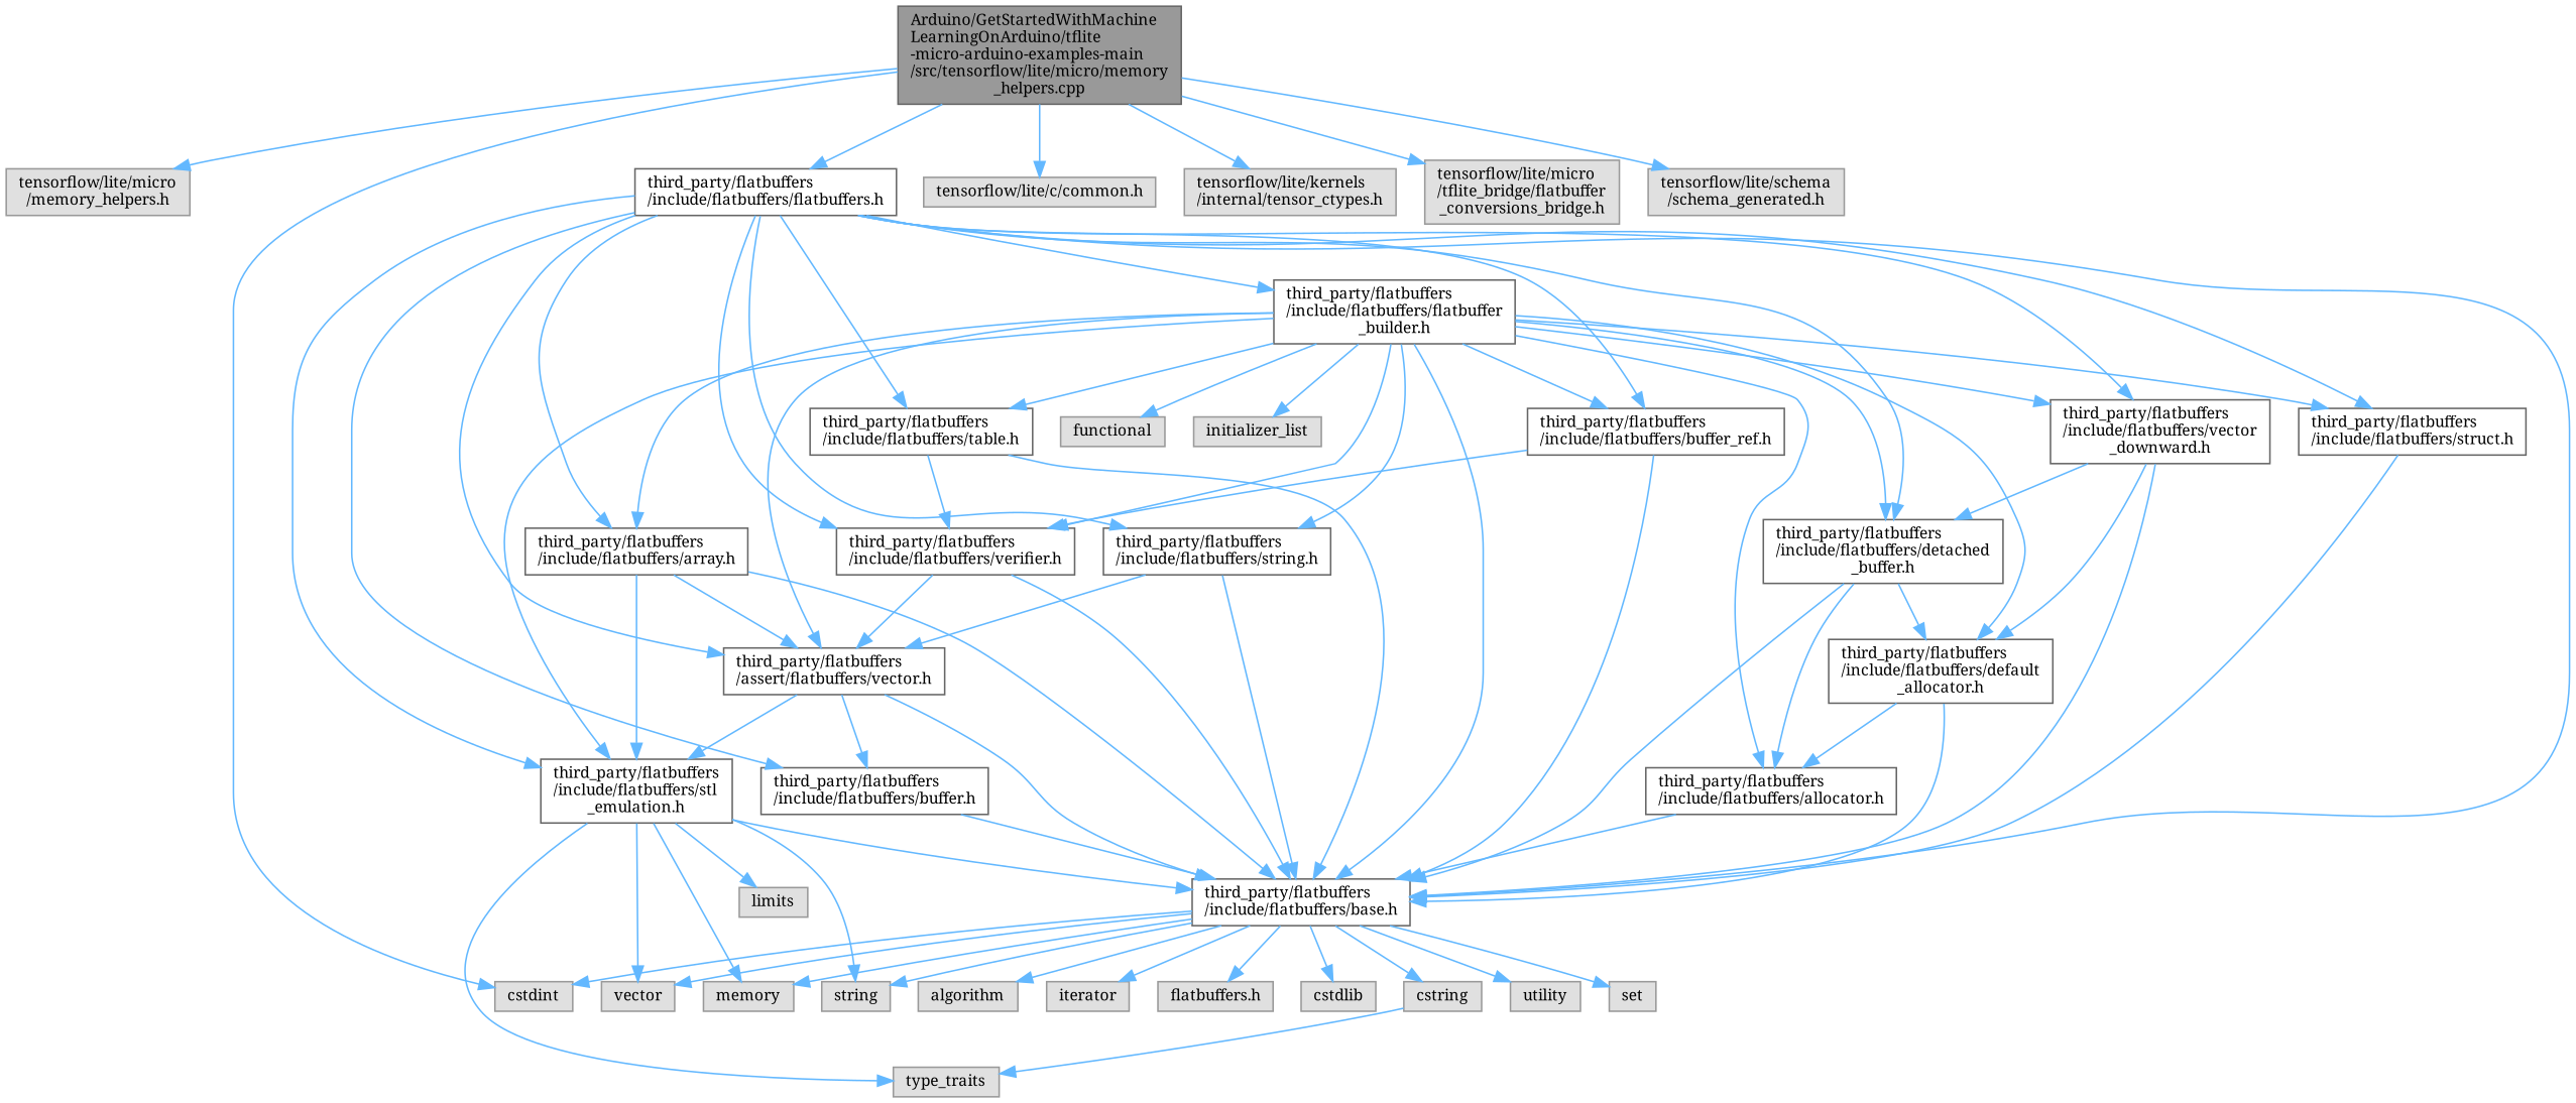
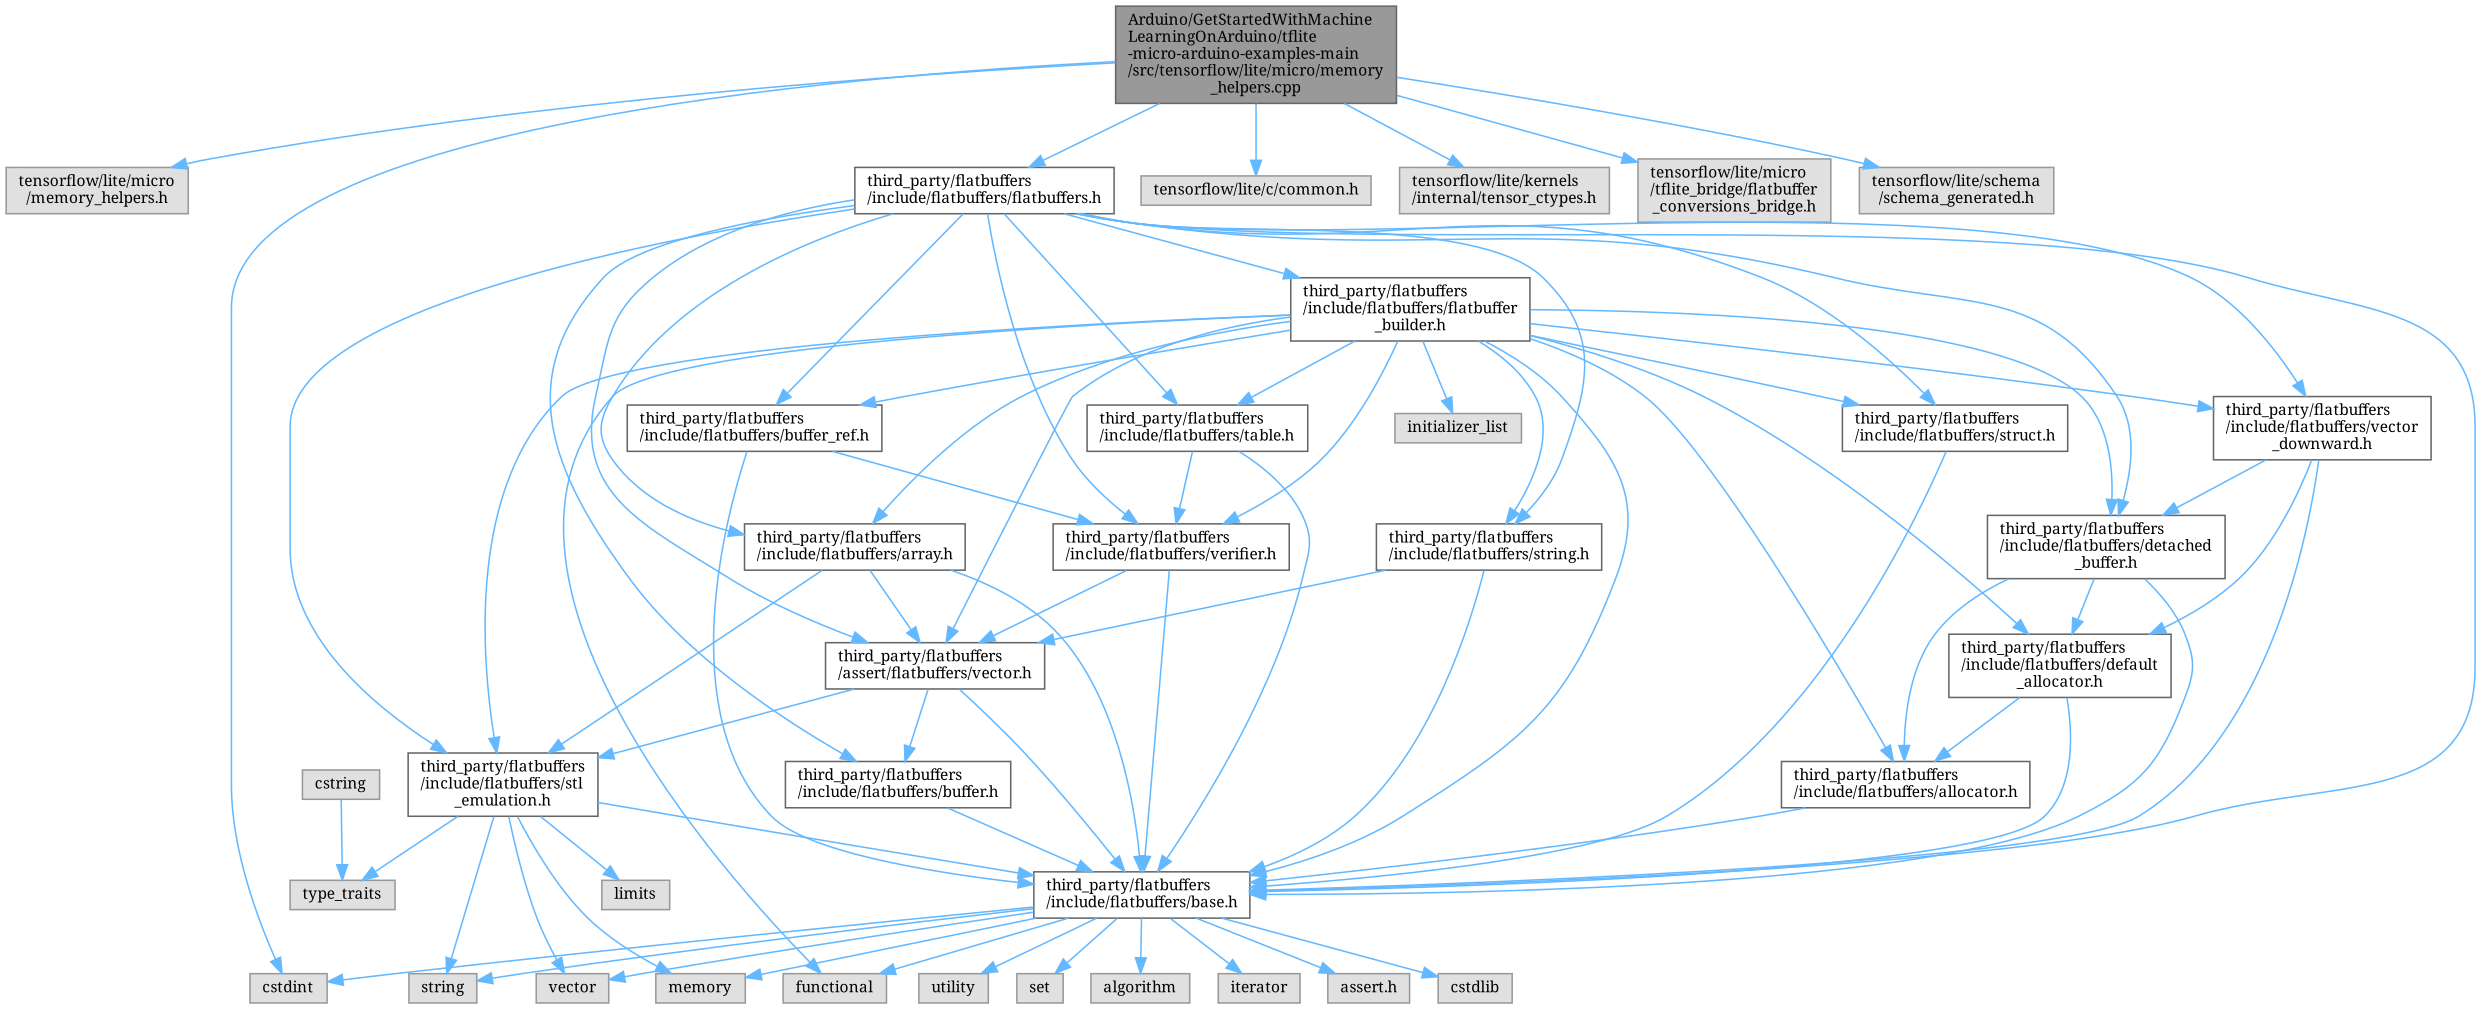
  digraph {
    fontname="Noto Serif"
    node [color=grey60 fillcolor="#E0E0E0" fontname="Noto Serif" fontsize=10 shape=box style=filled]
    edge [color=steelblue1 fontname="Noto Serif" fontsize=10 labelfontname=Helvetica labelfontsize=10 style=solid]
    n1 [color=gray40 fillcolor=grey60 fontcolor=black height=0.2 label="Arduino/GetStartedWithMachine\lLearningOnArduino/tflite\l-micro-arduino-examples-main\l/src/tensorflow/lite/micro/memory\l_helpers.cpp" width=0.4]
    n2 [height=0.2 label="tensorflow/lite/micro\l/memory_helpers.h" width=0.4]
    n3 [height=0.2 label=cstdint width=0.4]
    n4 [color=grey40 fillcolor=white height=0.2 label="third_party/flatbuffers\l/include/flatbuffers/flatbuffers.h" width=0.4]
    n5 [height=0.2 label="tensorflow/lite/c/common.h" width=0.4]
    n6 [height=0.2 label="tensorflow/lite/kernels\l/internal/tensor_ctypes.h" width=0.4]
    n7 [height=0.2 label="tensorflow/lite/micro\l/tflite_bridge/flatbuffer\l_conversions_bridge.h" width=0.4]
    n8 [height=0.2 label="tensorflow/lite/schema\l/schema_generated.h" width=0.4]
    n9 [color=grey40 fillcolor=white height=0.2 label="third_party/flatbuffers\l/include/flatbuffers/array.h" width=0.4]
    n10 [color=grey40 fillcolor=white height=0.2 label="third_party/flatbuffers\l/include/flatbuffers/base.h" width=0.4]
    n11 [color=grey40 fillcolor=white height=0.2 label="third_party/flatbuffers\l/include/flatbuffers/stl\l_emulation.h" width=0.4]
    n12 [color=grey40 fillcolor=white height=0.2 label="third_party/flatbuffers\l/assert/flatbuffers/vector.h" width=0.4]
    n13 [color=grey40 fillcolor=white height=0.2 label="third_party/flatbuffers\l/include/flatbuffers/buffer.h" width=0.4]
    n14 [color=grey40 fillcolor=white height=0.2 label="third_party/flatbuffers\l/include/flatbuffers/buffer_ref.h" width=0.4]
    n15 [color=grey40 fillcolor=white height=0.2 label="third_party/flatbuffers\l/include/flatbuffers/verifier.h" width=0.4]
    n16 [color=grey40 fillcolor=white height=0.2 label="third_party/flatbuffers\l/include/flatbuffers/detached\l_buffer.h" width=0.4]
    n17 [color=grey40 fillcolor=white height=0.2 label="third_party/flatbuffers\l/include/flatbuffers/flatbuffer\l_builder.h" width=0.4]
    n18 [color=grey40 fillcolor=white height=0.2 label="third_party/flatbuffers\l/include/flatbuffers/string.h" width=0.4]
    n19 [color=grey40 fillcolor=white height=0.2 label="third_party/flatbuffers\l/include/flatbuffers/struct.h" width=0.4]
    n20 [color=grey40 fillcolor=white height=0.2 label="third_party/flatbuffers\l/include/flatbuffers/table.h" width=0.4]
    n21 [color=grey40 fillcolor=white height=0.2 label="third_party/flatbuffers\l/include/flatbuffers/vector\l_downward.h" width=0.4]
-   n22 [height=0.2 label="flatbuffers.h" width=0.4]
+   n22 [height=0.2 label="assert.h" width=0.4]
    n23 [height=0.2 label=cstdlib width=0.4]
    n24 [height=0.2 label=cstring width=0.4]
    n25 [height=0.2 label=utility width=0.4]
    n26 [height=0.2 label=string width=0.4]
    n27 [height=0.2 label=vector width=0.4]
    n28 [height=0.2 label=set width=0.4]
    n29 [height=0.2 label=algorithm width=0.4]
    n30 [height=0.2 label=iterator width=0.4]
    n31 [height=0.2 label=memory width=0.4]
    n32 [height=0.2 label=type_traits width=0.4]
    n33 [height=0.2 label=limits width=0.4]
    n34 [color=grey40 fillcolor=white height=0.2 label="third_party/flatbuffers\l/include/flatbuffers/allocator.h" width=0.4]
    n35 [color=grey40 fillcolor=white height=0.2 label="third_party/flatbuffers\l/include/flatbuffers/default\l_allocator.h" width=0.4]
    n36 [height=0.2 label=functional width=0.4]
    n37 [height=0.2 label=initializer_list width=0.4]
    n1 -> n2
    n1 -> n3
    n1 -> n4
    n1 -> n5
    n1 -> n6
    n1 -> n7
    n1 -> n8
    n4 -> n9
    n4 -> n10
    n4 -> n11
    n4 -> n12
    n4 -> n13
    n4 -> n14
    n4 -> n15
    n4 -> n16
    n4 -> n17
    n4 -> n18
    n4 -> n19
    n4 -> n20
    n4 -> n21
    n9 -> n10
    n9 -> n11
    n9 -> n12
    n10 -> n3
    n10 -> n22
    n10 -> n23
-   n10 -> n24
+   n10 -> n36
    n10 -> n25
    n10 -> n26
    n10 -> n27
    n10 -> n28
    n10 -> n29
    n10 -> n30
    n10 -> n31
    n11 -> n10
    n11 -> n26
    n11 -> n27
    n11 -> n31
    n11 -> n32
    n11 -> n33
    n12 -> n10
    n12 -> n11
    n12 -> n13
    n13 -> n10
    n14 -> n10
    n14 -> n15
    n15 -> n10
    n15 -> n12
    n16 -> n10
    n16 -> n34
    n16 -> n35
    n17 -> n9
    n17 -> n10
    n17 -> n11
    n17 -> n12
    n17 -> n14
    n17 -> n15
    n17 -> n16
    n17 -> n18
    n17 -> n19
    n17 -> n20
    n17 -> n21
    n17 -> n34
    n17 -> n35
    n17 -> n36
    n17 -> n37
    n18 -> n10
    n18 -> n12
    n19 -> n10
    n20 -> n10
    n20 -> n15
    n21 -> n10
    n21 -> n16
    n21 -> n35
    n24 -> n32
    n34 -> n10
    n35 -> n10
    n35 -> n34
  }
